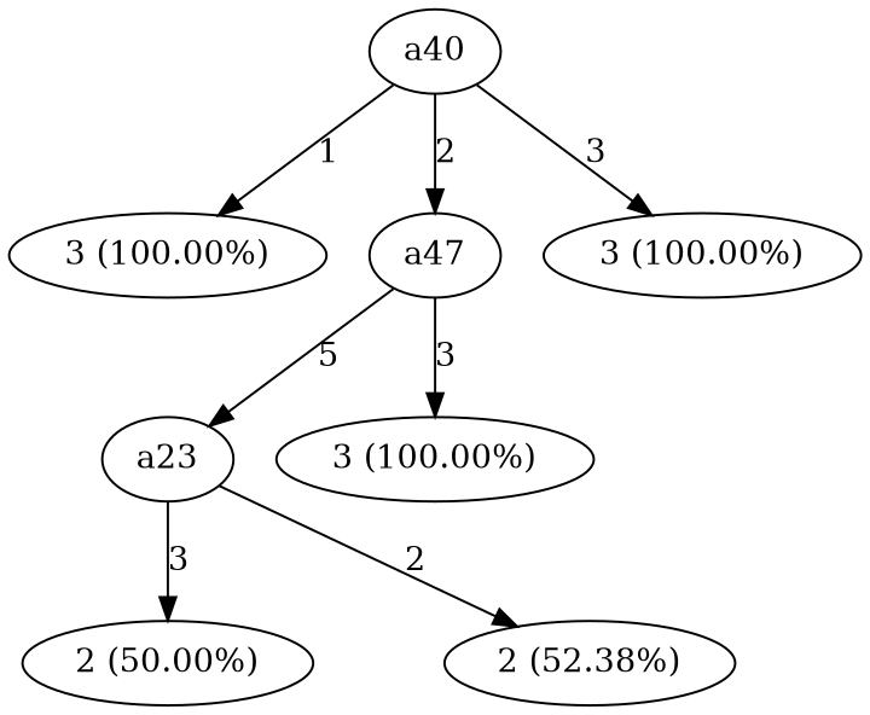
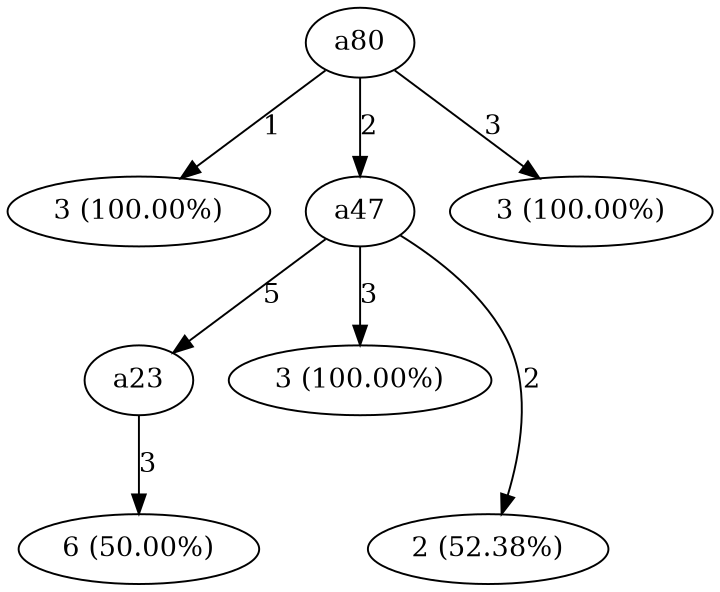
  digraph {
    node [shape=oval]
-   n1 [label=a40]
+   n1 [label=a80]
    n2 [label="3 (100.00%)"]
    n3 [label=a47]
    n4 [label="3 (100.00%)"]
    n5 [label=a23]
    n6 [label="3 (100.00%)"]
-   n7 [label="2 (50.00%)"]
+   n7 [label="6 (50.00%)"]
    n8 [label="2 (52.38%)"]
    n1 -> n2 [label=1]
    n1 -> n3 [label=2]
    n1 -> n4 [label=3]
    n3 -> n5 [label=5]
    n3 -> n6 [label=3]
    n5 -> n7 [label=3]
-   n5 -> n8 [label=2]
+   n3 -> n8 [label=2]
  }
